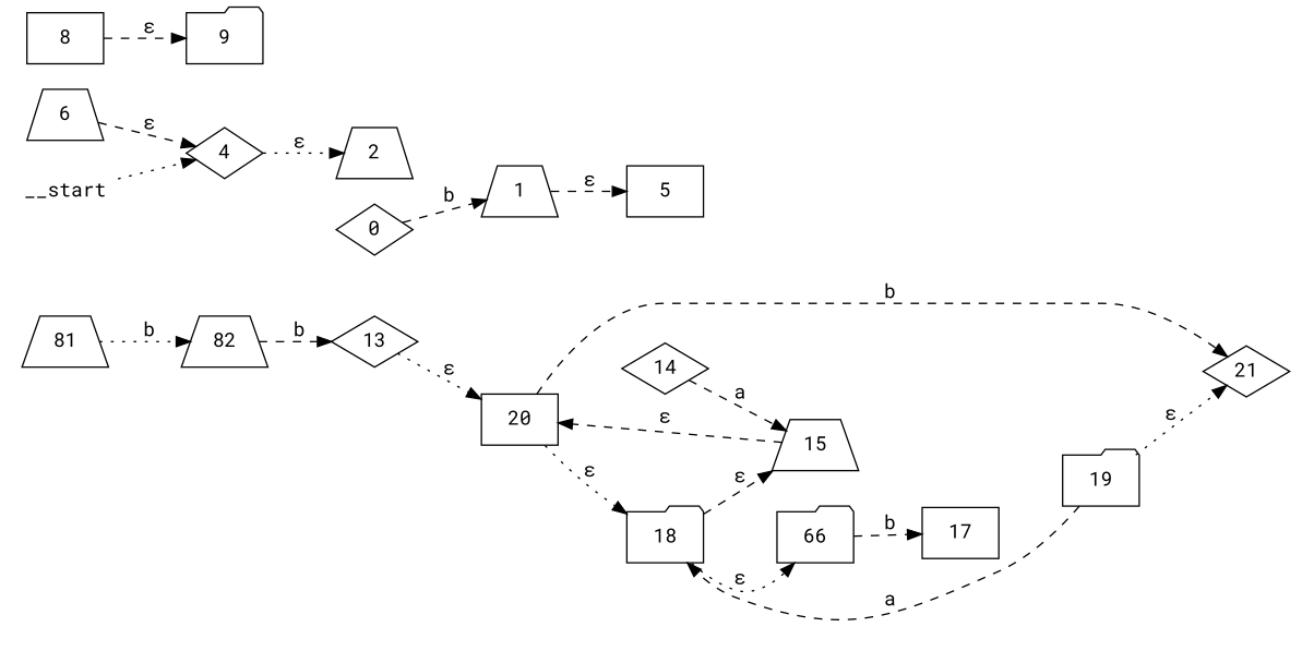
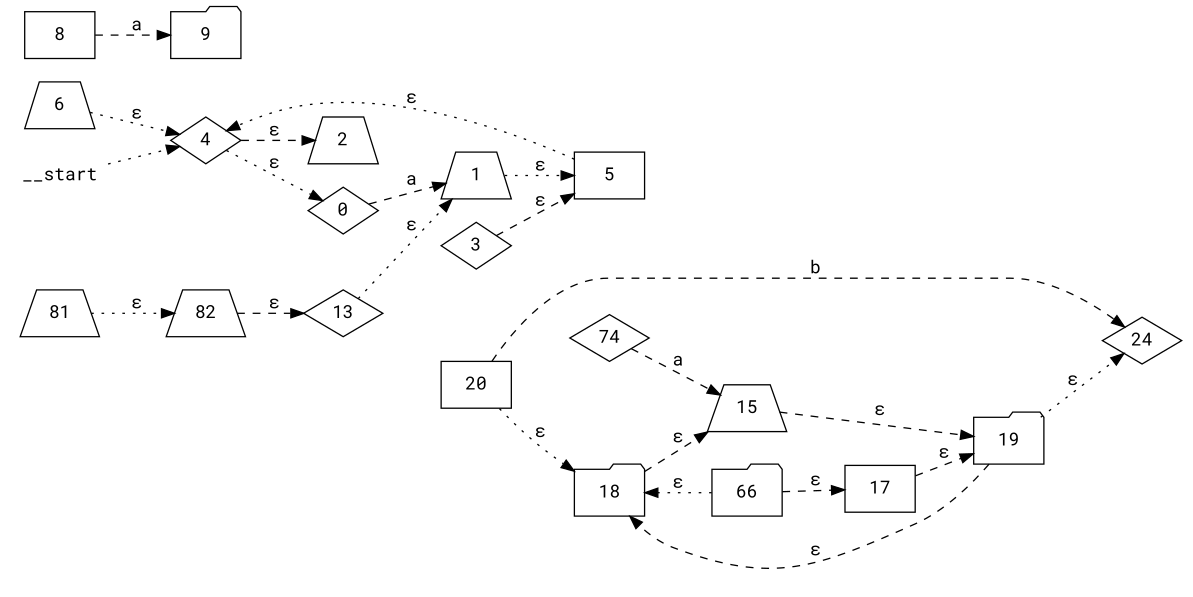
  digraph {
    fontname="Roboto Mono"
    rankdir=LR
    node [fontname="Roboto Mono" shape=diamond]
    edge [fontname="Roboto Mono" style=dashed]
    __start [shape=plaintext]
    4
    6 [shape=trapezium]
    2 [shape=trapezium]
    0
    15 [shape=trapezium]
    19 [shape=folder]
-   21
+   21 [label=24]
    18 [shape=folder]
    n10 [label=66 shape=folder]
    8 [shape=box]
    9 [shape=folder]
    1 [shape=trapezium]
    17 [shape=box]
    20 [shape=box]
    13
    n17 [label=81 shape=trapezium]
    n18 [label=82 shape=trapezium]
-   14
+   14 [label=74]
    5 [shape=box]
+   3
    __start -> 4 [style=dotted]
-   4 -> 2 [label="ε" style=dotted]
-   6 -> 4 [label="ε"]
-   0 -> 1 [label=b]
-   15 -> 20 [label="ε"]
+   4 -> 2 [label="ε"]
+   4 -> 0 [label="ε" style=dotted]
+   6 -> 4 [label="ε" style=dotted]
+   0 -> 1 [label=a]
+   15 -> 19 [label="ε"]
    19 -> 21 [label="ε" style=dotted]
-   19 -> 18 [label=a]
+   19 -> 18 [label="ε"]
    18 -> 15 [label="ε"]
-   18 -> n10 [label="ε" style=dotted]
-   n10 -> 17 [label=b]
-   8 -> 9 [label="ε"]
-   1 -> 5 [label="ε"]
+   n10 -> 18 [label="ε" style=dotted]
+   n10 -> 17 [label="ε"]
+   8 -> 9 [label=a]
+   1 -> 5 [label="ε" style=dotted]
+   17 -> 19 [label="ε"]
    20 -> 21 [label=b]
    20 -> 18 [label="ε" style=dotted]
-   13 -> 20 [label="ε" style=dotted]
-   n17 -> n18 [label=b style=dotted]
-   n18 -> 13 [label=b]
+   13 -> 1 [label="ε" style=dotted]
+   n17 -> n18 [label="ε" style=dotted]
+   n18 -> 13 [label="ε"]
    14 -> 15 [label=a]
+   5 -> 4 [label="ε" style=dotted]
+   3 -> 5 [label="ε"]
  }
